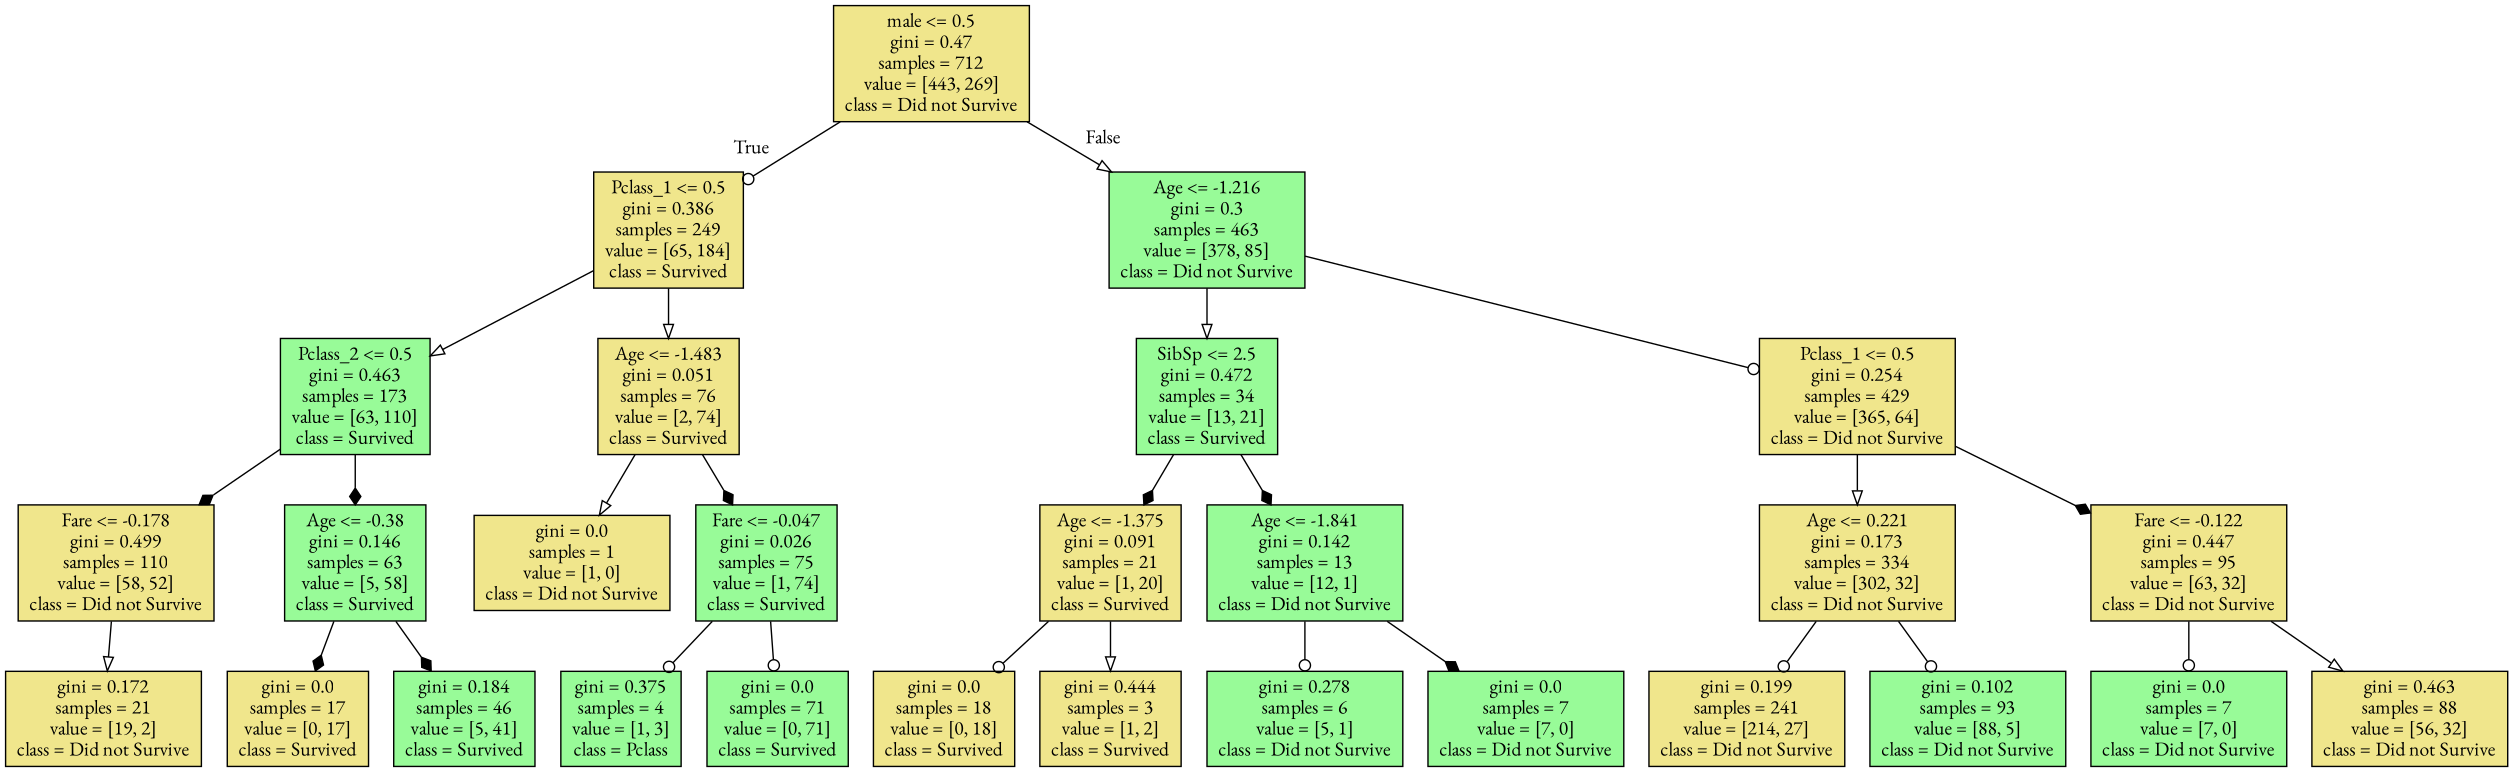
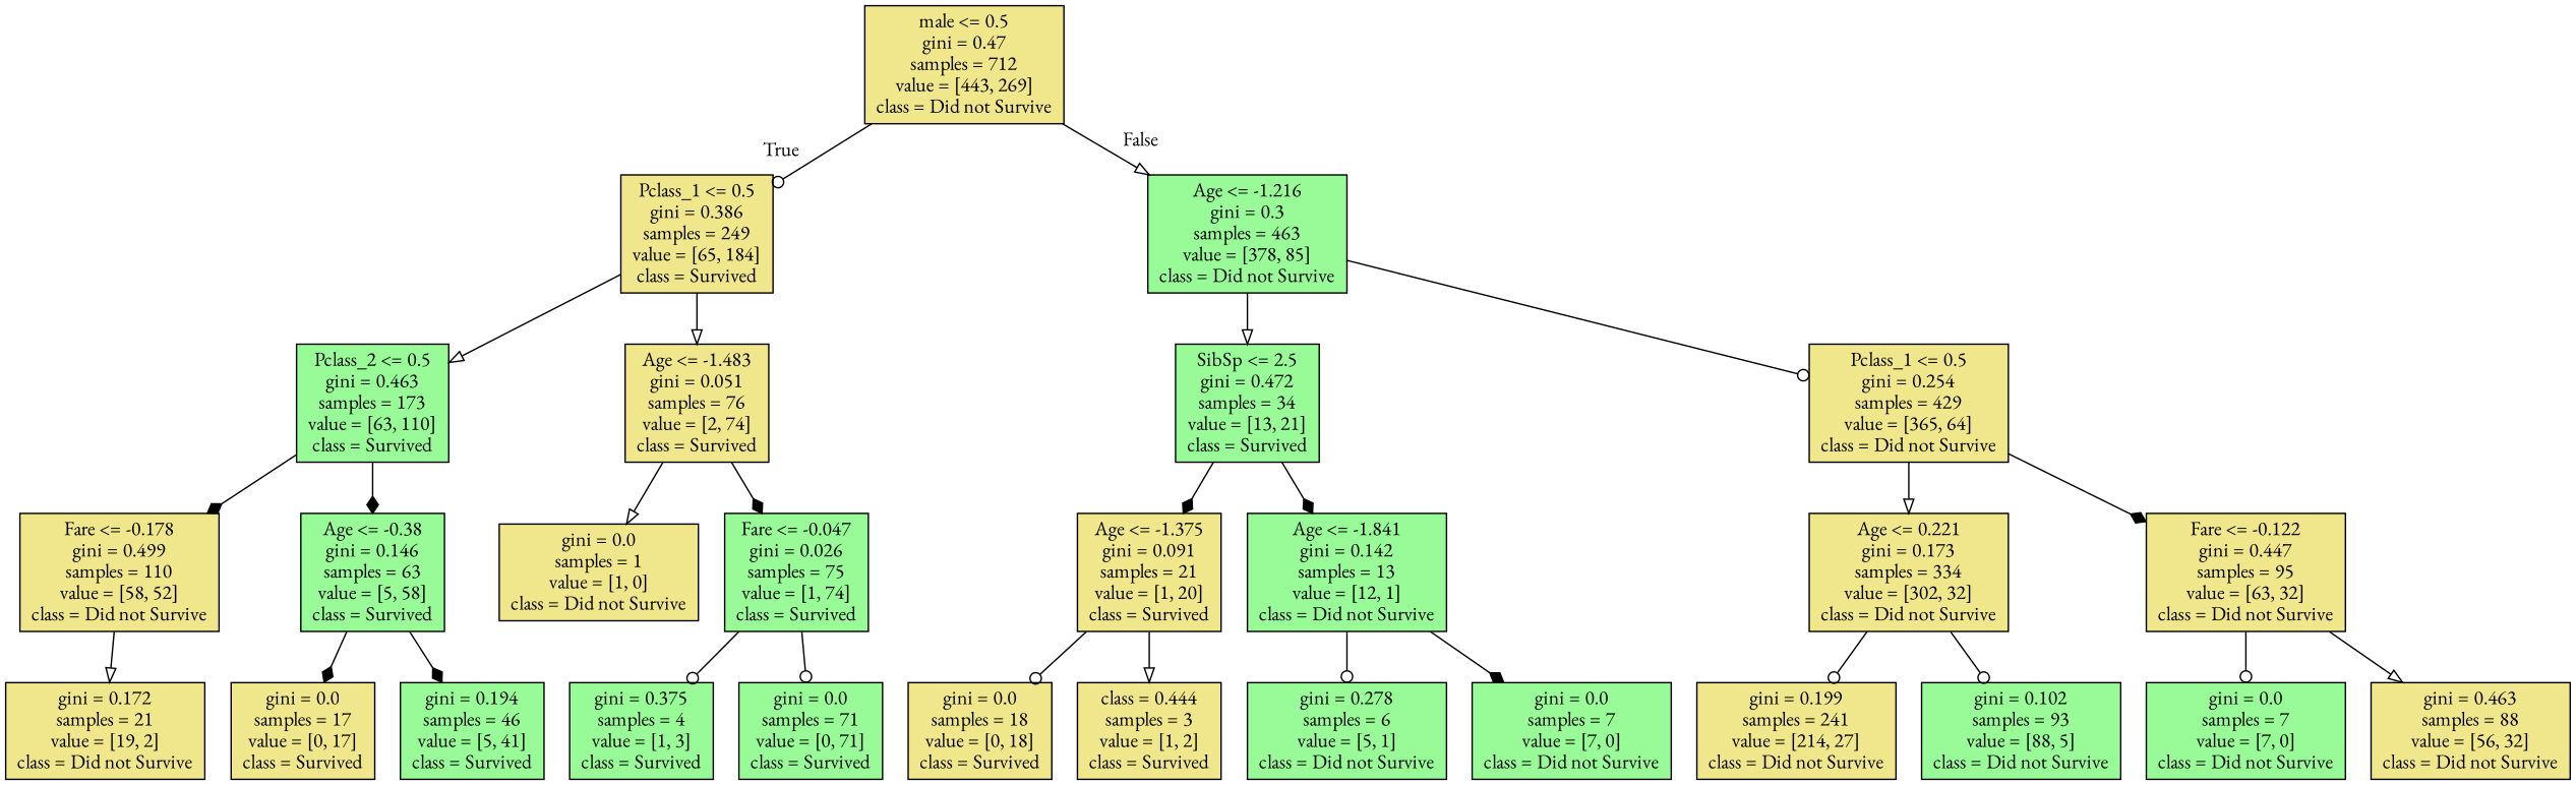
  digraph {
    fontname="EB Garamond"
    node [color=black fillcolor=khaki fontname="EB Garamond" shape=box style=filled]
    edge [arrowhead=odot fontname="EB Garamond"]
    n1 [label="male <= 0.5\ngini = 0.47\nsamples = 712\nvalue = [443, 269]\nclass = Did not Survive"]
    n2 [label="Pclass_1 <= 0.5\ngini = 0.386\nsamples = 249\nvalue = [65, 184]\nclass = Survived"]
    n3 [fillcolor=palegreen label="Age <= -1.216\ngini = 0.3\nsamples = 463\nvalue = [378, 85]\nclass = Did not Survive"]
    n4 [fillcolor=palegreen label="Pclass_2 <= 0.5\ngini = 0.463\nsamples = 173\nvalue = [63, 110]\nclass = Survived"]
    n5 [label="Age <= -1.483\ngini = 0.051\nsamples = 76\nvalue = [2, 74]\nclass = Survived"]
    n6 [fillcolor=palegreen label="SibSp <= 2.5\ngini = 0.472\nsamples = 34\nvalue = [13, 21]\nclass = Survived"]
    n7 [label="Pclass_1 <= 0.5\ngini = 0.254\nsamples = 429\nvalue = [365, 64]\nclass = Did not Survive"]
    n8 [label="Fare <= -0.178\ngini = 0.499\nsamples = 110\nvalue = [58, 52]\nclass = Did not Survive"]
    n9 [fillcolor=palegreen label="Age <= -0.38\ngini = 0.146\nsamples = 63\nvalue = [5, 58]\nclass = Survived"]
    n10 [label="gini = 0.0\nsamples = 1\nvalue = [1, 0]\nclass = Did not Survive"]
    n11 [fillcolor=palegreen label="Fare <= -0.047\ngini = 0.026\nsamples = 75\nvalue = [1, 74]\nclass = Survived"]
    n12 [label="gini = 0.172\nsamples = 21\nvalue = [19, 2]\nclass = Did not Survive"]
    n13 [label="gini = 0.0\nsamples = 17\nvalue = [0, 17]\nclass = Survived"]
-   n14 [fillcolor=palegreen label="gini = 0.184\nsamples = 46\nvalue = [5, 41]\nclass = Survived"]
-   n15 [fillcolor=palegreen label="gini = 0.375\nsamples = 4\nvalue = [1, 3]\nclass = Pclass"]
+   n14 [fillcolor=palegreen label="gini = 0.194\nsamples = 46\nvalue = [5, 41]\nclass = Survived"]
+   n15 [fillcolor=palegreen label="gini = 0.375\nsamples = 4\nvalue = [1, 3]\nclass = Survived"]
    n16 [fillcolor=palegreen label="gini = 0.0\nsamples = 71\nvalue = [0, 71]\nclass = Survived"]
    n17 [label="Age <= -1.375\ngini = 0.091\nsamples = 21\nvalue = [1, 20]\nclass = Survived"]
    n18 [fillcolor=palegreen label="Age <= -1.841\ngini = 0.142\nsamples = 13\nvalue = [12, 1]\nclass = Did not Survive"]
    n19 [label="Age <= 0.221\ngini = 0.173\nsamples = 334\nvalue = [302, 32]\nclass = Did not Survive"]
    n20 [label="Fare <= -0.122\ngini = 0.447\nsamples = 95\nvalue = [63, 32]\nclass = Did not Survive"]
    n21 [label="gini = 0.0\nsamples = 18\nvalue = [0, 18]\nclass = Survived"]
-   n22 [label="gini = 0.444\nsamples = 3\nvalue = [1, 2]\nclass = Survived"]
+   n22 [label="class = 0.444\nsamples = 3\nvalue = [1, 2]\nclass = Survived"]
    n23 [fillcolor=palegreen label="gini = 0.278\nsamples = 6\nvalue = [5, 1]\nclass = Did not Survive"]
    n24 [fillcolor=palegreen label="gini = 0.0\nsamples = 7\nvalue = [7, 0]\nclass = Did not Survive"]
    n25 [label="gini = 0.199\nsamples = 241\nvalue = [214, 27]\nclass = Did not Survive"]
    n26 [fillcolor=palegreen label="gini = 0.102\nsamples = 93\nvalue = [88, 5]\nclass = Did not Survive"]
    n27 [fillcolor=palegreen label="gini = 0.0\nsamples = 7\nvalue = [7, 0]\nclass = Did not Survive"]
    n28 [label="gini = 0.463\nsamples = 88\nvalue = [56, 32]\nclass = Did not Survive"]
    n1 -> n2 [headlabel=True labelangle=45 labeldistance=2.5]
    n1 -> n3 [arrowhead=onormal headlabel=False labelangle=-45 labeldistance=2.5]
    n2 -> n4 [arrowhead=onormal]
    n2 -> n5 [arrowhead=onormal]
    n3 -> n6 [arrowhead=onormal]
    n3 -> n7
    n4 -> n8 [arrowhead=diamond]
    n4 -> n9 [arrowhead=diamond]
    n5 -> n10 [arrowhead=onormal]
    n5 -> n11 [arrowhead=diamond]
    n6 -> n17 [arrowhead=diamond]
    n6 -> n18 [arrowhead=diamond]
    n7 -> n19 [arrowhead=onormal]
    n7 -> n20 [arrowhead=diamond]
    n8 -> n12 [arrowhead=onormal]
    n9 -> n13 [arrowhead=diamond]
    n9 -> n14 [arrowhead=diamond]
    n11 -> n15
    n11 -> n16
    n17 -> n21
    n17 -> n22 [arrowhead=onormal]
    n18 -> n23
    n18 -> n24 [arrowhead=diamond]
    n19 -> n25
    n19 -> n26
    n20 -> n27
    n20 -> n28 [arrowhead=onormal]
  }
